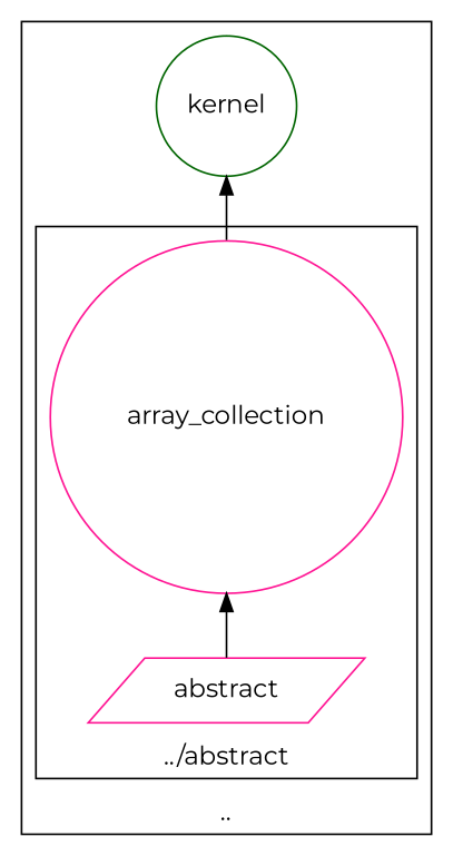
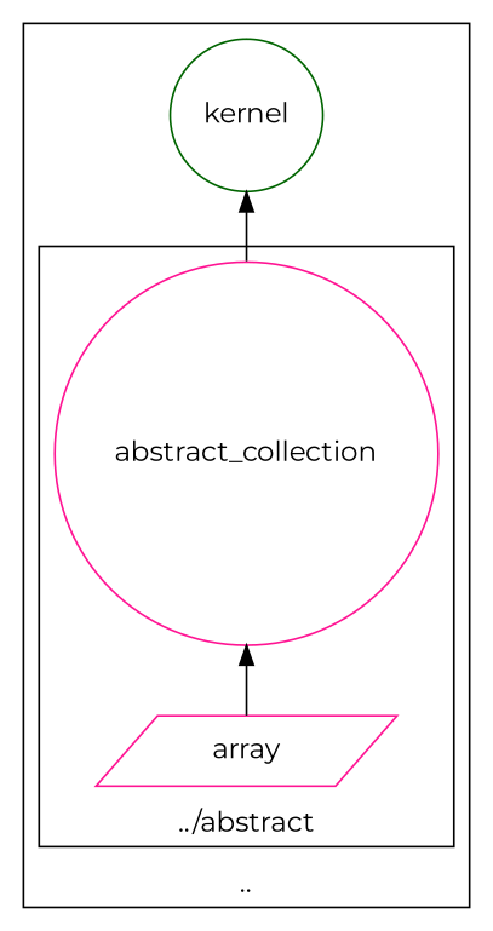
  digraph {
    fontname=Montserrat
    rankdir=BT
    node [color=deeppink fontname=Montserrat shape=circle]
    edge [fontname=Montserrat]
-   n1 [label=abstract shape=parallelogram]
-   n2 [label=array_collection]
+   n1 [label=array shape=parallelogram]
+   n2 [label=abstract_collection]
    n3 [color=darkgreen label=kernel]
    subgraph cluster_1 {
      label=".."
      n3
      subgraph cluster_2 {
        label="../abstract"
        n1
        n2
      }
    }
    n1 -> n2
    n2 -> n3
  }
